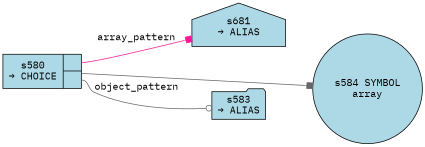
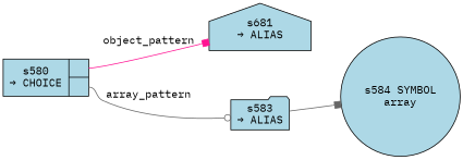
  digraph {
    fontname="IBM Plex Mono"
    rankdir=LR
    node [fillcolor=lightblue fixedsize=false fontname="IBM Plex Mono" peripheries=1 style=filled]
    edge [arrowhead=box color=gray40 fontname="IBM Plex Mono"]
    n1 [label="{s580\n&rarr; CHOICE|{<p0>|<p1>}}" shape=record]
    n2 [label="s681\n&rarr; ALIAS" shape=house]
    n3 [label="s583\n&rarr; ALIAS" shape=folder]
    n4 [label="s584 SYMBOL\narray" shape=circle fixedsize="" peripheries=""]
-   n1 -> n2 [color=deeppink label=array_pattern tailport=p0]
-   n1 -> n3 [arrowhead=odot label=object_pattern tailport=p1]
-   n1 -> n4
+   n1 -> n2 [color=deeppink label=object_pattern tailport=p0]
+   n1 -> n3 [arrowhead=odot label=array_pattern tailport=p1]
+   n3 -> n4
  }
